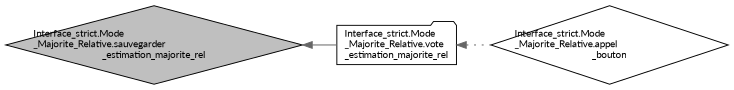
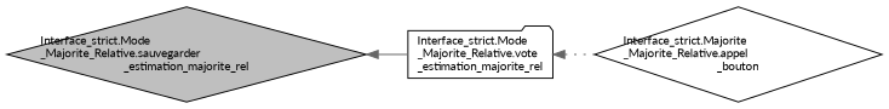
  digraph {
    rankdir=LR
    fontname=Lato
    node [color=black fillcolor=white fontname=Lato fontsize=10 shape=diamond style=filled]
    edge [color=gray40 dir=back fontname=Lato fontsize=10 labelfontname=Helvetica labelfontsize=10]
    n1 [fillcolor=grey75 fontcolor=black height=0.2 label="Interface_strict.Mode\l_Majorite_Relative.sauvegarder\l_estimation_majorite_rel" width=0.4]
    n2 [height=0.2 label="Interface_strict.Mode\l_Majorite_Relative.vote\l_estimation_majorite_rel" shape=folder width=0.4]
-   n3 [height=0.2 label="Interface_strict.Mode\l_Majorite_Relative.appel\l_bouton" width=0.4]
+   n3 [height=0.2 label="Interface_strict.Majorite\l_Majorite_Relative.appel\l_bouton" width=0.4]
    n1 -> n2 [style=solid]
    n2 -> n3 [style=dotted]
  }
